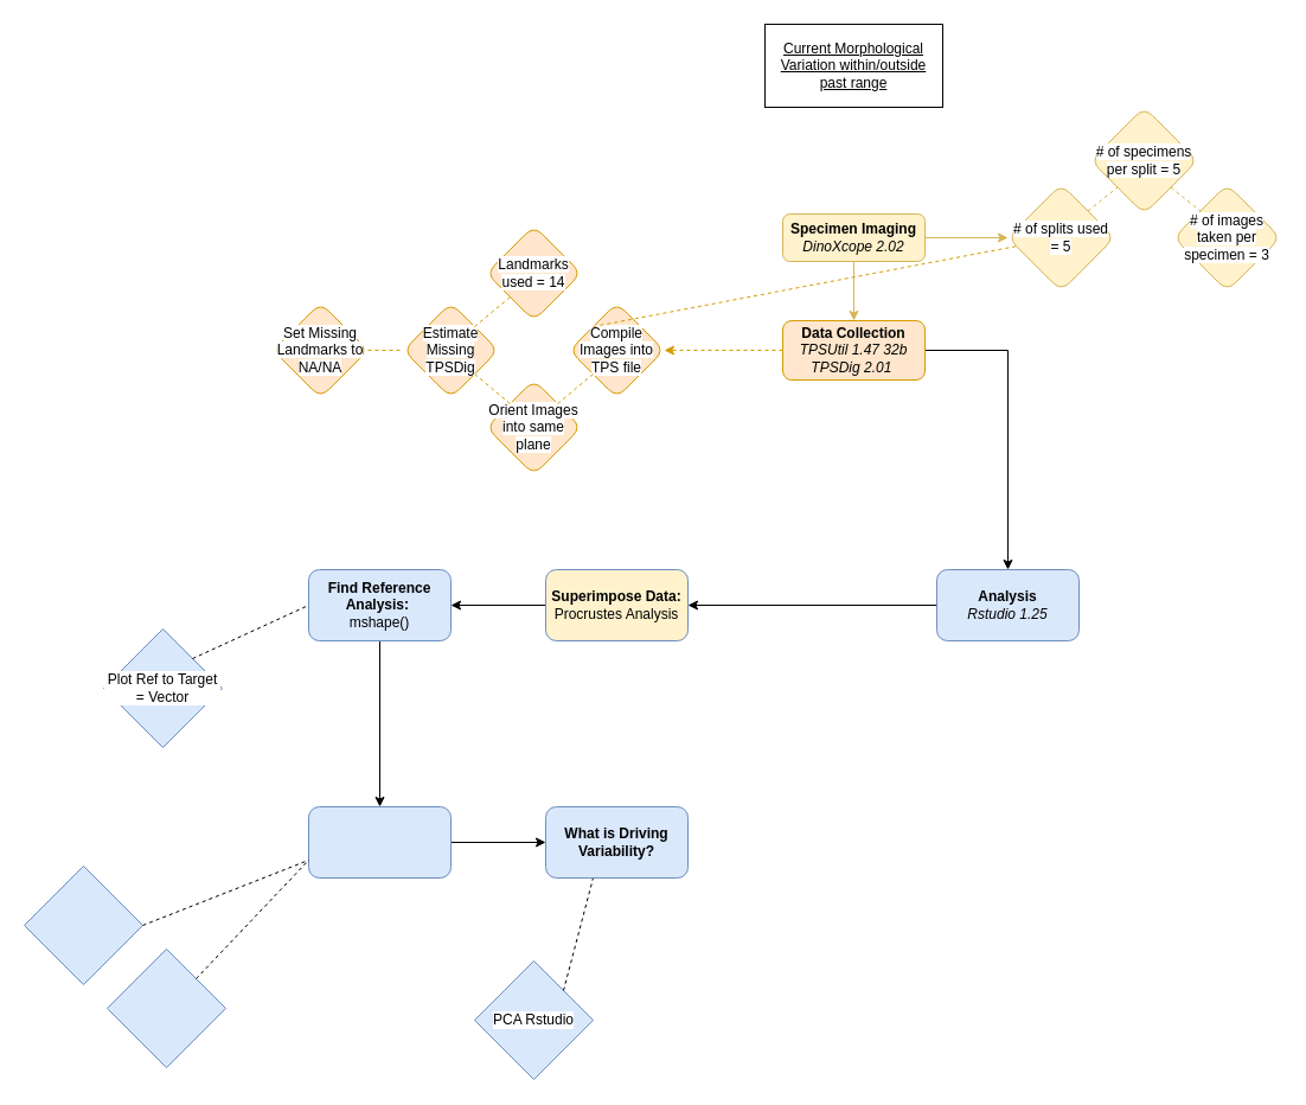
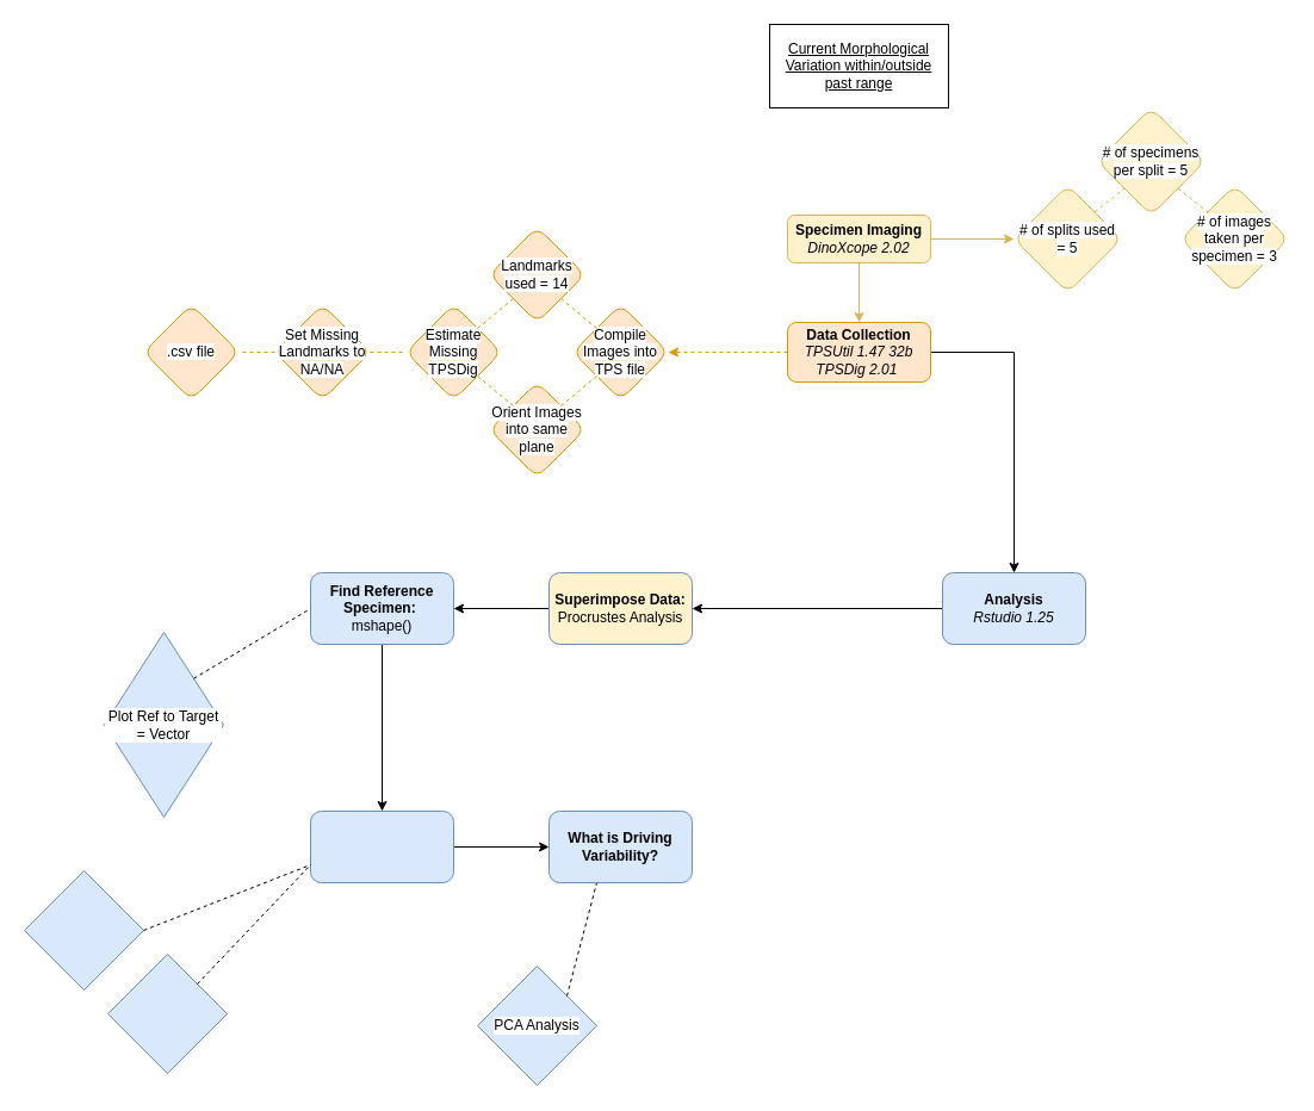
  <mxCell id="0" />
  <mxCell id="1" parent="0" />
  <mxCell id="2" style="edgeStyle=orthogonalEdgeStyle;rounded=0;orthogonalLoop=1;jettySize=auto;html=1;exitX=1;exitY=0.5;exitDx=0;exitDy=0;entryX=0;entryY=0.5;entryDx=0;entryDy=0;fillColor=#fff2cc;strokeColor=#d6b656;" edge="1" parent="1" source="4" target="5"><mxGeometry relative="1" as="geometry"><mxPoint x="840" y="200" as="targetPoint" /><Array as="points" /></mxGeometry></mxCell>
  <mxCell id="3" style="edgeStyle=orthogonalEdgeStyle;rounded=0;orthogonalLoop=1;jettySize=auto;html=1;entryX=0.5;entryY=0;entryDx=0;entryDy=0;fillColor=#fff2cc;strokeColor=#d6b656;" edge="1" parent="1" source="4" target="12"><mxGeometry relative="1" as="geometry" /></mxCell>
  <mxCell id="4" value="&lt;b&gt;Specimen Imaging&lt;/b&gt;&lt;br&gt;&lt;i&gt;DinoXcope 2.02&lt;/i&gt;" style="rounded=1;whiteSpace=wrap;html=1;fontSize=12;glass=0;strokeWidth=1;shadow=0;fillColor=#fff2cc;strokeColor=#d6b656;" parent="1" vertex="1"><mxGeometry x="660" y="180" width="120" height="40" as="geometry" /></mxCell>
  <mxCell id="5" value="&lt;span style=&quot;font-family: &amp;#34;helvetica&amp;#34; ; background-color: rgb(255 , 255 , 255)&quot;&gt;# of splits used = 5&lt;/span&gt;" style="rhombus;whiteSpace=wrap;html=1;fillColor=#fff2cc;strokeColor=#d6b656;rounded=1;" vertex="1" parent="1"><mxGeometry x="850" y="155" width="90" height="90" as="geometry" /></mxCell>
  <mxCell id="6" value="&lt;span style=&quot;font-family: &amp;#34;helvetica&amp;#34; ; background-color: rgb(255 , 255 , 255)&quot;&gt;# of specimens per split = 5&lt;/span&gt;" style="rhombus;whiteSpace=wrap;html=1;fillColor=#fff2cc;strokeColor=#d6b656;rounded=1;" vertex="1" parent="1"><mxGeometry x="920" y="90" width="90" height="90" as="geometry" /></mxCell>
  <mxCell id="7" value="&lt;span style=&quot;background-color: rgb(255 , 255 , 255)&quot;&gt;# of images taken per specimen = 3&lt;/span&gt;" style="rhombus;whiteSpace=wrap;html=1;fillColor=#fff2cc;strokeColor=#d6b656;rounded=1;" vertex="1" parent="1"><mxGeometry x="990" y="155" width="90" height="90" as="geometry" /></mxCell>
  <mxCell id="8" value="" style="endArrow=none;dashed=1;html=1;entryX=0;entryY=0;entryDx=0;entryDy=0;exitX=1;exitY=1;exitDx=0;exitDy=0;fillColor=#fff2cc;strokeColor=#d6b656;" edge="1" parent="1" source="6" target="7"><mxGeometry width="50" height="50" relative="1" as="geometry"><mxPoint x="800" y="400" as="sourcePoint" /><mxPoint x="850" y="350" as="targetPoint" /></mxGeometry></mxCell>
  <mxCell id="9" value="" style="endArrow=none;dashed=1;html=1;entryX=0;entryY=1;entryDx=0;entryDy=0;exitX=1;exitY=0;exitDx=0;exitDy=0;fillColor=#fff2cc;strokeColor=#d6b656;" edge="1" parent="1" source="5" target="6"><mxGeometry width="50" height="50" relative="1" as="geometry"><mxPoint x="1007.5" y="177.5" as="sourcePoint" /><mxPoint x="1042.5" y="187.5" as="targetPoint" /></mxGeometry></mxCell>
  <mxCell id="10" value="" style="edgeStyle=orthogonalEdgeStyle;rounded=0;orthogonalLoop=1;jettySize=auto;html=1;" edge="1" parent="1" source="12" target="14"><mxGeometry relative="1" as="geometry" /></mxCell>
  <mxCell id="11" style="edgeStyle=orthogonalEdgeStyle;rounded=0;orthogonalLoop=1;jettySize=auto;html=1;fillColor=#ffe6cc;strokeColor=#d79b00;dashed=1;" edge="1" parent="1" source="12" target="17"><mxGeometry relative="1" as="geometry" /></mxCell>
  <mxCell id="12" value="&lt;b&gt;Data Collection&lt;br&gt;&lt;/b&gt;&lt;i&gt;TPSUtil 1.47 32b&lt;br&gt;TPSDig 2.01&amp;nbsp;&lt;br&gt;&lt;/i&gt;" style="rounded=1;whiteSpace=wrap;html=1;fontSize=12;glass=0;strokeWidth=1;shadow=0;fillColor=#ffe6cc;strokeColor=#d79b00;" vertex="1" parent="1"><mxGeometry x="660" y="270" width="120" height="50" as="geometry" /></mxCell>
  <mxCell id="13" value="" style="edgeStyle=orthogonalEdgeStyle;rounded=0;orthogonalLoop=1;jettySize=auto;html=1;" edge="1" parent="1" source="14" target="29"><mxGeometry relative="1" as="geometry" /></mxCell>
  <mxCell id="14" value="&lt;b&gt;Analysis&lt;/b&gt;&lt;br&gt;&lt;i&gt;Rstudio 1.25&lt;/i&gt;" style="whiteSpace=wrap;html=1;rounded=1;shadow=0;strokeColor=#6c8ebf;strokeWidth=1;fillColor=#dae8fc;glass=0;" vertex="1" parent="1"><mxGeometry x="790" y="480" width="120" height="60" as="geometry" /></mxCell>
  <mxCell id="15" value="&lt;span style=&quot;background-color: rgb(255 , 255 , 255)&quot;&gt;Estimate Missing TPSDig&lt;/span&gt;" style="rhombus;whiteSpace=wrap;html=1;rounded=1;shadow=0;strokeColor=#d79b00;strokeWidth=1;fillColor=#ffe6cc;glass=0;" vertex="1" parent="1"><mxGeometry x="340" y="255" width="80" height="80" as="geometry" /></mxCell>
  <mxCell id="16" value="&lt;span style=&quot;background-color: rgb(255 , 255 , 255)&quot;&gt;Landmarks used = 14&lt;/span&gt;" style="rhombus;whiteSpace=wrap;html=1;rounded=1;shadow=0;strokeColor=#d79b00;strokeWidth=1;fillColor=#ffe6cc;glass=0;" vertex="1" parent="1"><mxGeometry x="410" y="190" width="80" height="80" as="geometry" /></mxCell>
  <mxCell id="17" value="&lt;span style=&quot;background-color: rgb(255 , 255 , 255)&quot;&gt;Compile Images into TPS file&lt;/span&gt;" style="rhombus;whiteSpace=wrap;html=1;rounded=1;shadow=0;strokeColor=#d79b00;strokeWidth=1;fillColor=#ffe6cc;glass=0;" vertex="1" parent="1"><mxGeometry x="480" y="255" width="80" height="80" as="geometry" /></mxCell>
  <mxCell id="18" value="" style="endArrow=none;dashed=1;html=1;entryX=0;entryY=1;entryDx=0;entryDy=0;exitX=1;exitY=0;exitDx=0;exitDy=0;fillColor=#ffe6cc;strokeColor=#d79b00;" edge="1" parent="1" source="15" target="16"><mxGeometry width="50" height="50" relative="1" as="geometry"><mxPoint x="412.5" y="67.5" as="sourcePoint" /><mxPoint x="437.5" y="47.5" as="targetPoint" /></mxGeometry></mxCell>
- <mxCell id="19" value="" style="endArrow=none;dashed=1;html=1;exitX=0;exitY=0;exitDx=0;exitDy=0;fillColor=#ffe6cc;strokeColor=#d79b00;" edge="1" parent="1" source="17" target="5"><mxGeometry width="50" height="50" relative="1" as="geometry"><mxPoint x="410" y="280" as="sourcePoint" /><mxPoint x="440" y="260" as="targetPoint" /></mxGeometry></mxCell>
+ <mxCell id="19" value="" style="endArrow=none;dashed=1;html=1;entryX=1;entryY=1;entryDx=0;entryDy=0;exitX=0;exitY=0;exitDx=0;exitDy=0;fillColor=#ffe6cc;strokeColor=#d79b00;" edge="1" parent="1" source="17" target="16"><mxGeometry width="50" height="50" relative="1" as="geometry"><mxPoint x="410" y="280" as="sourcePoint" /><mxPoint x="440" y="260" as="targetPoint" /></mxGeometry></mxCell>
+ <mxCell id="20" value="&lt;span style=&quot;background-color: rgb(255 , 255 , 255)&quot;&gt;.csv file&lt;/span&gt;" style="rhombus;whiteSpace=wrap;html=1;rounded=1;shadow=0;strokeColor=#d79b00;strokeWidth=1;fillColor=#ffe6cc;glass=0;" vertex="1" parent="1"><mxGeometry x="120" y="255" width="80" height="80" as="geometry" /></mxCell>
  <mxCell id="21" value="&lt;span style=&quot;background-color: rgb(255 , 255 , 255)&quot;&gt;Orient Images into same plane&lt;/span&gt;" style="rhombus;whiteSpace=wrap;html=1;rounded=1;shadow=0;strokeColor=#d79b00;strokeWidth=1;fillColor=#ffe6cc;glass=0;" vertex="1" parent="1"><mxGeometry x="410" y="320" width="80" height="80" as="geometry" /></mxCell>
  <mxCell id="22" value="&lt;span style=&quot;background-color: rgb(255 , 255 , 255)&quot;&gt;Set Missing Landmarks to NA/NA&lt;/span&gt;" style="rhombus;whiteSpace=wrap;html=1;rounded=1;shadow=0;strokeColor=#d79b00;strokeWidth=1;fillColor=#ffe6cc;glass=0;" vertex="1" parent="1"><mxGeometry x="230" y="255" width="80" height="80" as="geometry" /></mxCell>
  <mxCell id="23" value="" style="endArrow=none;dashed=1;html=1;entryX=0;entryY=0.5;entryDx=0;entryDy=0;exitX=1;exitY=0.5;exitDx=0;exitDy=0;fillColor=#ffe6cc;strokeColor=#d79b00;" edge="1" parent="1" source="22" target="15"><mxGeometry width="50" height="50" relative="1" as="geometry"><mxPoint x="410" y="385" as="sourcePoint" /><mxPoint x="440" y="365" as="targetPoint" /></mxGeometry></mxCell>
  <mxCell id="24" value="" style="endArrow=none;dashed=1;html=1;entryX=1;entryY=0;entryDx=0;entryDy=0;exitX=0;exitY=1;exitDx=0;exitDy=0;fillColor=#ffe6cc;strokeColor=#d79b00;" edge="1" parent="1" source="17" target="21"><mxGeometry width="50" height="50" relative="1" as="geometry"><mxPoint x="410" y="285" as="sourcePoint" /><mxPoint x="440" y="260" as="targetPoint" /></mxGeometry></mxCell>
  <mxCell id="25" value="" style="endArrow=none;dashed=1;html=1;entryX=1;entryY=1;entryDx=0;entryDy=0;exitX=0;exitY=0;exitDx=0;exitDy=0;fillColor=#ffe6cc;strokeColor=#d79b00;" edge="1" parent="1" source="21" target="15"><mxGeometry width="50" height="50" relative="1" as="geometry"><mxPoint x="510" y="325" as="sourcePoint" /><mxPoint x="480" y="350" as="targetPoint" /></mxGeometry></mxCell>
+ <mxCell id="26" value="" style="endArrow=none;dashed=1;html=1;entryX=1;entryY=0.5;entryDx=0;entryDy=0;fillColor=#ffe6cc;strokeColor=#d79b00;" edge="1" parent="1" source="22" target="20"><mxGeometry width="50" height="50" relative="1" as="geometry"><mxPoint x="412.5" y="172.5" as="sourcePoint" /><mxPoint x="437.5" y="152.5" as="targetPoint" /></mxGeometry></mxCell>
  <mxCell id="27" value="&lt;u&gt;Current Morphological Variation within/outside past range&lt;/u&gt;" style="rounded=0;whiteSpace=wrap;html=1;glass=0;" vertex="1" parent="1"><mxGeometry x="645" y="20" width="150" height="70" as="geometry" /></mxCell>
  <mxCell id="28" value="" style="edgeStyle=orthogonalEdgeStyle;rounded=0;orthogonalLoop=1;jettySize=auto;html=1;" edge="1" parent="1" source="29" target="31"><mxGeometry relative="1" as="geometry" /></mxCell>
  <mxCell id="29" value="&lt;b&gt;Superimpose Data: &lt;/b&gt;Procrustes Analysis" style="whiteSpace=wrap;html=1;rounded=1;shadow=0;strokeColor=#6c8ebf;strokeWidth=1;fillColor=#fff2cc;glass=0;" vertex="1" parent="1"><mxGeometry x="460" y="480" width="120" height="60" as="geometry" /></mxCell>
  <mxCell id="30" value="" style="edgeStyle=orthogonalEdgeStyle;rounded=0;orthogonalLoop=1;jettySize=auto;html=1;" edge="1" parent="1" source="31" target="33"><mxGeometry relative="1" as="geometry" /></mxCell>
- <mxCell id="31" value="&lt;b&gt;Find Reference Analysis:&amp;nbsp;&lt;br&gt;&lt;/b&gt;mshape()" style="whiteSpace=wrap;html=1;rounded=1;shadow=0;strokeColor=#6c8ebf;strokeWidth=1;fillColor=#dae8fc;glass=0;" vertex="1" parent="1"><mxGeometry x="260" y="480" width="120" height="60" as="geometry" /></mxCell>
+ <mxCell id="31" value="&lt;b&gt;Find Reference Specimen:&amp;nbsp;&lt;br&gt;&lt;/b&gt;mshape()" style="whiteSpace=wrap;html=1;rounded=1;shadow=0;strokeColor=#6c8ebf;strokeWidth=1;fillColor=#dae8fc;glass=0;" vertex="1" parent="1"><mxGeometry x="260" y="480" width="120" height="60" as="geometry" /></mxCell>
  <mxCell id="32" value="" style="edgeStyle=orthogonalEdgeStyle;rounded=0;orthogonalLoop=1;jettySize=auto;html=1;labelBackgroundColor=#ffffff;fontColor=#000000;" edge="1" parent="1" source="33" target="42"><mxGeometry relative="1" as="geometry" /></mxCell>
  <mxCell id="33" value="" style="whiteSpace=wrap;html=1;rounded=1;shadow=0;strokeColor=#6c8ebf;strokeWidth=1;fillColor=#dae8fc;glass=0;" vertex="1" parent="1"><mxGeometry x="260" y="680" width="120" height="60" as="geometry" /></mxCell>
- <mxCell id="34" value="Plot Ref to Target = Vector" style="rhombus;whiteSpace=wrap;html=1;rounded=0;glass=0;labelBackgroundColor=#ffffff;fillColor=#dae8fc;strokeColor=#6c8ebf;" vertex="1" parent="1"><mxGeometry x="87" y="530" width="100" height="100" as="geometry" /></mxCell>
+ <mxCell id="34" value="Plot Ref to Target = Vector" style="rhombus;whiteSpace=wrap;html=1;rounded=0;glass=0;labelBackgroundColor=#ffffff;fillColor=#dae8fc;strokeColor=#6c8ebf;" vertex="1" parent="1"><mxGeometry x="87" y="530" width="100" height="155" as="geometry" /></mxCell>
  <mxCell id="35" value="" style="endArrow=none;dashed=1;html=1;exitX=1;exitY=0;exitDx=0;exitDy=0;entryX=0;entryY=0.5;entryDx=0;entryDy=0;" edge="1" parent="1" source="34" target="31"><mxGeometry width="50" height="50" relative="1" as="geometry"><mxPoint x="210" y="480" as="sourcePoint" /><mxPoint x="270" y="520" as="targetPoint" /></mxGeometry></mxCell>
  <mxCell id="36" value="" style="rhombus;whiteSpace=wrap;html=1;rounded=0;glass=0;labelBackgroundColor=#ffffff;fillColor=#dae8fc;strokeColor=#6c8ebf;" vertex="1" parent="1"><mxGeometry x="20" y="730" width="100" height="100" as="geometry" /></mxCell>
- <mxCell id="37" value="PCA Rstudio" style="rhombus;whiteSpace=wrap;html=1;rounded=0;glass=0;labelBackgroundColor=#ffffff;fillColor=#dae8fc;strokeColor=#6c8ebf;" vertex="1" parent="1"><mxGeometry x="400" y="810" width="100" height="100" as="geometry" /></mxCell>
+ <mxCell id="37" value="PCA Analysis" style="rhombus;whiteSpace=wrap;html=1;rounded=0;glass=0;labelBackgroundColor=#ffffff;fillColor=#dae8fc;strokeColor=#6c8ebf;" vertex="1" parent="1"><mxGeometry x="400" y="810" width="100" height="100" as="geometry" /></mxCell>
  <mxCell id="38" value="" style="endArrow=none;dashed=1;html=1;exitX=1;exitY=0.5;exitDx=0;exitDy=0;entryX=0;entryY=0.75;entryDx=0;entryDy=0;" edge="1" parent="1" source="36" target="33"><mxGeometry width="50" height="50" relative="1" as="geometry"><mxPoint x="450" y="930" as="sourcePoint" /><mxPoint x="310" y="900" as="targetPoint" /></mxGeometry></mxCell>
  <mxCell id="39" value="" style="endArrow=none;dashed=1;html=1;exitX=1;exitY=0;exitDx=0;exitDy=0;entryX=0;entryY=1;entryDx=0;entryDy=0;" edge="1" parent="1" source="37"><mxGeometry width="50" height="50" relative="1" as="geometry"><mxPoint y="870" as="sourcePoint" x="500" /><mxPoint y="740" as="targetPoint" x="500" /></mxGeometry></mxCell>
  <mxCell id="40" value="" style="rhombus;whiteSpace=wrap;html=1;rounded=0;glass=0;labelBackgroundColor=#ffffff;fillColor=#dae8fc;strokeColor=#6c8ebf;" vertex="1" parent="1"><mxGeometry x="90" y="800" width="100" height="100" as="geometry" /></mxCell>
  <mxCell id="41" value="" style="endArrow=none;dashed=1;html=1;exitX=1;exitY=0;exitDx=0;exitDy=0;entryX=0;entryY=0.75;entryDx=0;entryDy=0;" edge="1" parent="1" source="40" target="33"><mxGeometry width="50" height="50" relative="1" as="geometry"><mxPoint x="380" y="880" as="sourcePoint" /><mxPoint x="380" y="750" as="targetPoint" /></mxGeometry></mxCell>
  <mxCell id="42" value="&lt;b&gt;What is Driving Variability?&lt;/b&gt;" style="whiteSpace=wrap;html=1;rounded=1;shadow=0;strokeColor=#6c8ebf;strokeWidth=1;fillColor=#dae8fc;glass=0;" vertex="1" parent="1"><mxGeometry x="460" y="680" width="120" height="60" as="geometry" /></mxCell>
